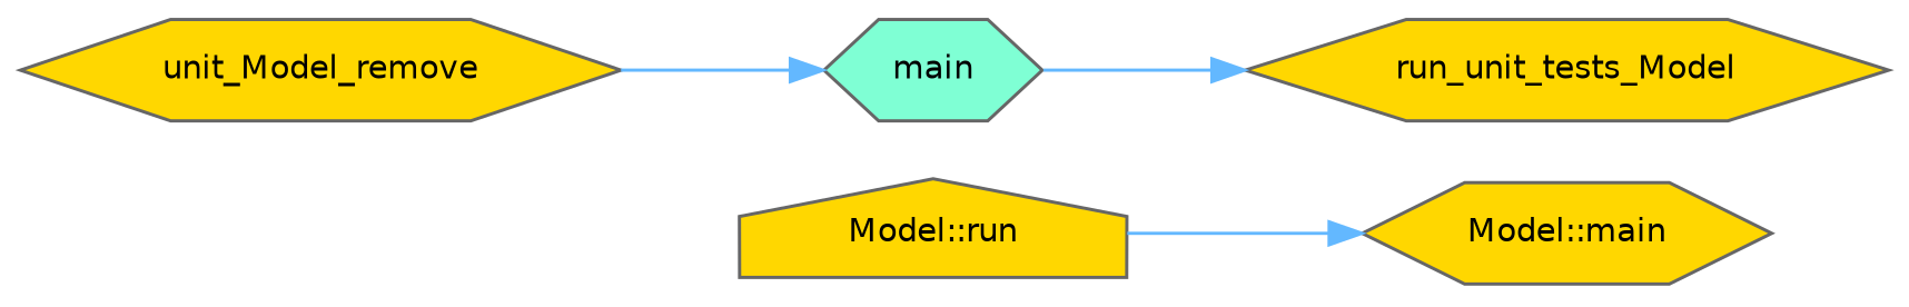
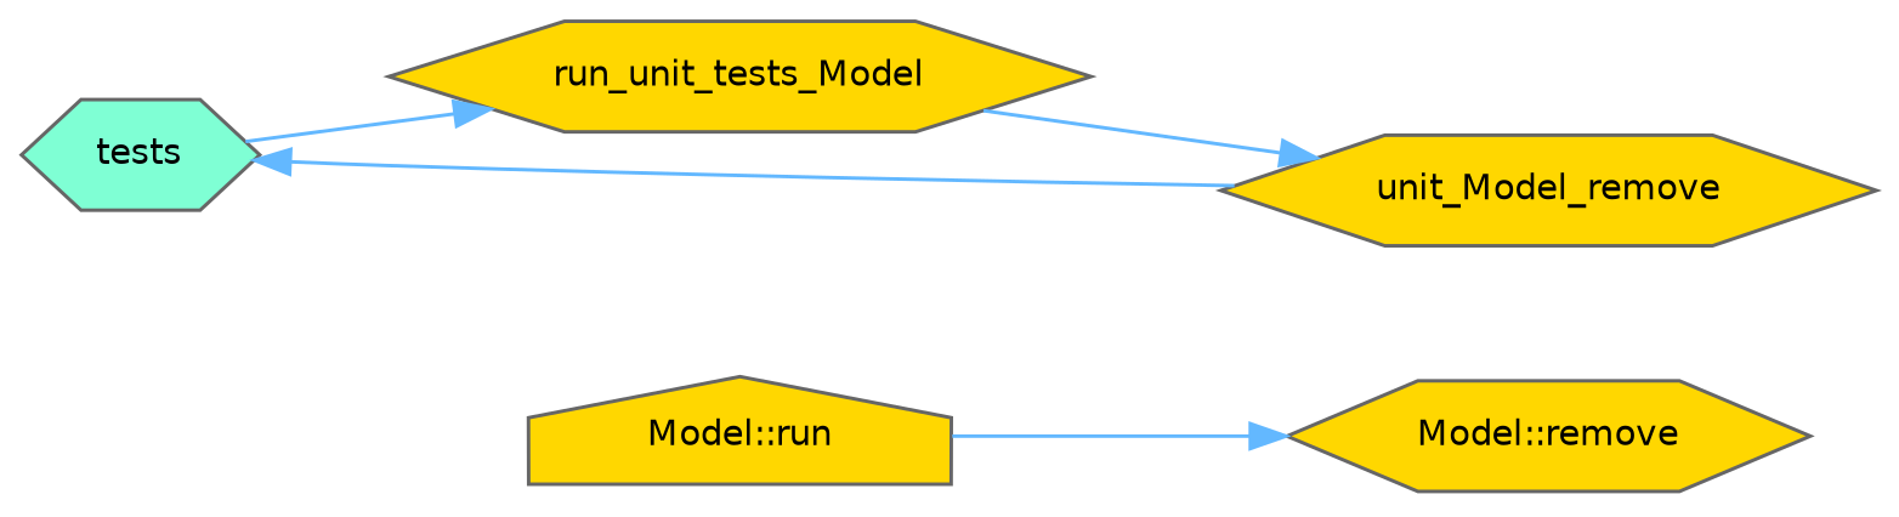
  digraph {
    rankdir=RL
    node [color=grey40 fillcolor=gold fontname=Helvetica fontsize=10 shape=hexagon style=filled]
    edge [color=steelblue1 dir=back fontname=Helvetica fontsize=10 labelfontname=Helvetica labelfontsize=10 style=solid]
-   n1 [color=gray40 fontcolor=black height=0.2 label="Model::main" width=0.4]
+   n1 [color=gray40 fontcolor=black height=0.2 label="Model::remove" width=0.4]
    n2 [height=0.2 label="Model::run" shape=house width=0.4]
    n3 [height=0.2 label=unit_Model_remove width=0.4]
    n4 [height=0.2 label=run_unit_tests_Model width=0.4]
-   n5 [fillcolor=aquamarine height=0.2 label=main width=0.4]
+   n5 [fillcolor=aquamarine height=0.2 label=tests width=0.4]
    n1 -> n2
+   n3 -> n4
    n4 -> n5
    n5 -> n3
  }
